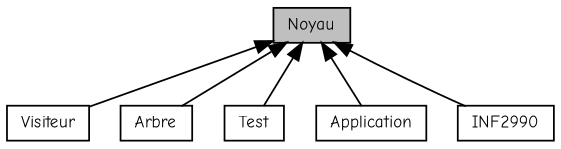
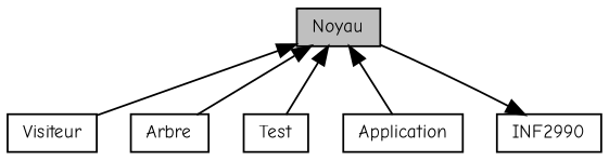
  digraph {
    fontname="Comic Neue"
    rankdir=TB
    node [color=black fillcolor=white fontname="Comic Neue" fontsize=10 shape=record style=filled]
    edge [dir=back fontname="Comic Neue" fontsize=10 labelfontname=Helvetica labelfontsize=10 shape=plaintext style=solid]
    n1 [height=0.2 label=Visiteur width=0.4]
    n2 [fillcolor=grey75 fontcolor=black height=0.2 label=Noyau width=0.4]
    n3 [height=0.2 label=Arbre width=0.4]
    n4 [height=0.2 label=Test width=0.4]
    n5 [height=0.2 label=Application width=0.4]
    n6 [height=0.2 label=INF2990 width=0.4]
    n2 -> n1
    n2 -> n3
    n2 -> n4
    n2 -> n5
-   n2 -> n6
+   n6 -> n2
  }
